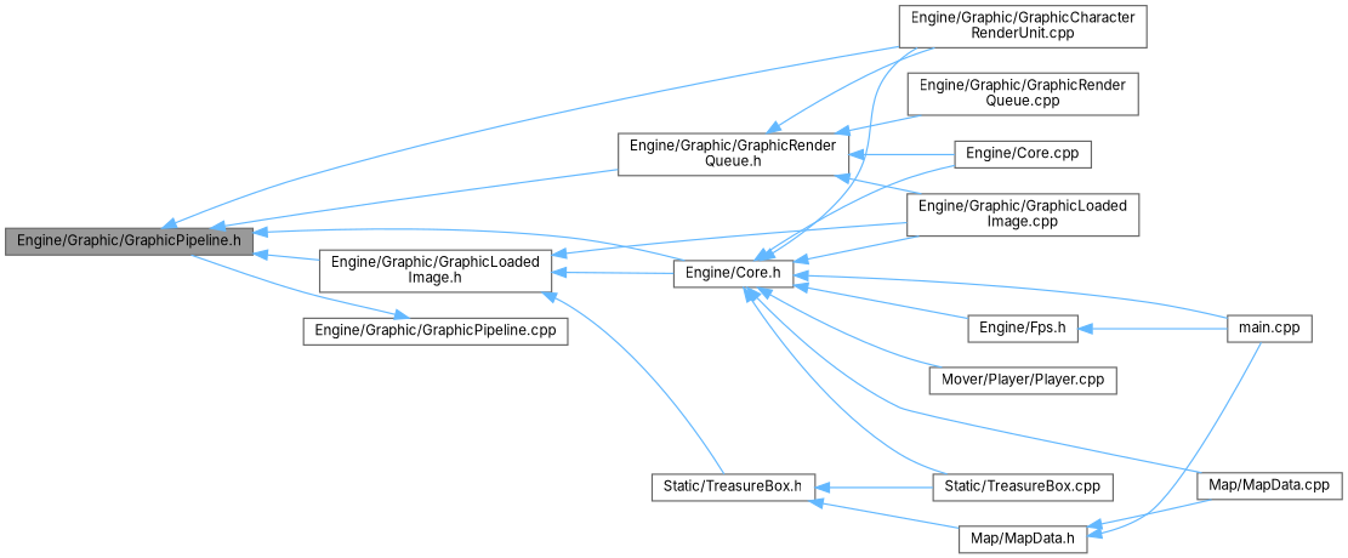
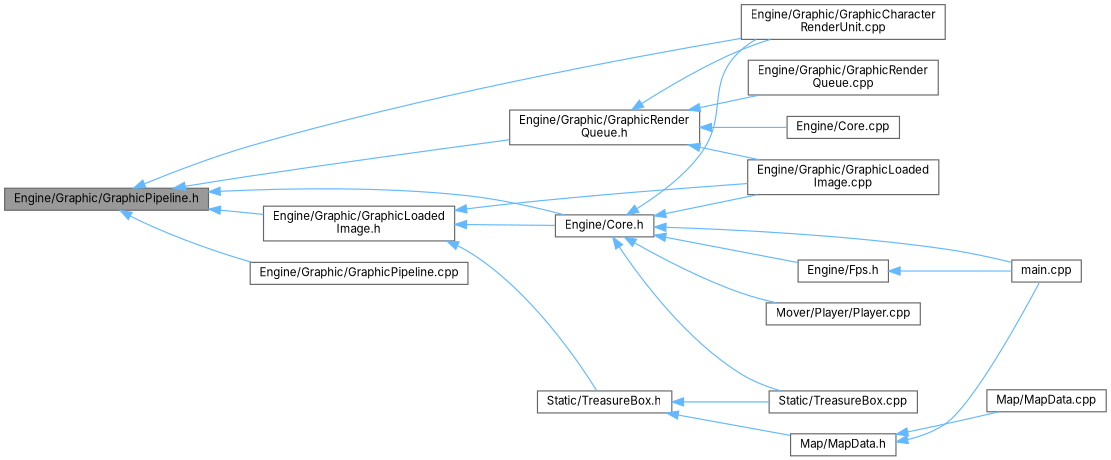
  digraph {
    fontname=Inter
    rankdir=LR
    node [color=grey40 fillcolor=white fontname=Inter fontsize=10 shape=box style=filled]
    edge [color=steelblue1 dir=back fontname=Inter fontsize=10 labelfontname=Helvetica labelfontsize=10 style=solid]
    n1 [color=gray40 fillcolor=grey60 fontcolor=black height=0.2 label="Engine/Graphic/GraphicPipeline.h" width=0.4]
    n2 [height=0.2 label="Engine/Core.h" width=0.4]
    n3 [height=0.2 label="Engine/Graphic/GraphicCharacter\lRenderUnit.cpp" width=0.4]
    n4 [height=0.2 label="Engine/Graphic/GraphicLoaded\lImage.h" width=0.4]
    n5 [height=0.2 label="Engine/Graphic/GraphicPipeline.cpp" width=0.4]
    n6 [height=0.2 label="Engine/Graphic/GraphicRender\lQueue.h" width=0.4]
    n7 [height=0.2 label="Engine/Core.cpp" width=0.4]
    n8 [height=0.2 label="Engine/Fps.h" width=0.4]
    n9 [height=0.2 label="main.cpp" width=0.4]
    n10 [height=0.2 label="Engine/Graphic/GraphicLoaded\lImage.cpp" width=0.4]
    n11 [height=0.2 label="Map/MapData.cpp" width=0.4]
    n12 [height=0.2 label="Mover/Player/Player.cpp" width=0.4]
    n13 [height=0.2 label="Static/TreasureBox.cpp" width=0.4]
    n14 [height=0.2 label="Static/TreasureBox.h" width=0.4]
    n15 [height=0.2 label="Engine/Graphic/GraphicRender\lQueue.cpp" width=0.4]
    n16 [height=0.2 label="Map/MapData.h" width=0.4]
    n1 -> n2
    n1 -> n3
    n1 -> n4
-   n5 -> n1
+   n1 -> n5
    n1 -> n6
    n2 -> n3
-   n2 -> n7
    n2 -> n8
    n2 -> n9
    n2 -> n10
-   n2 -> n11
    n2 -> n12
    n2 -> n13
    n4 -> n2
    n4 -> n10
    n4 -> n14
    n6 -> n3
    n6 -> n7
    n6 -> n10
    n6 -> n15
    n8 -> n9
    n14 -> n13
    n14 -> n16
    n16 -> n9
    n16 -> n11
  }
